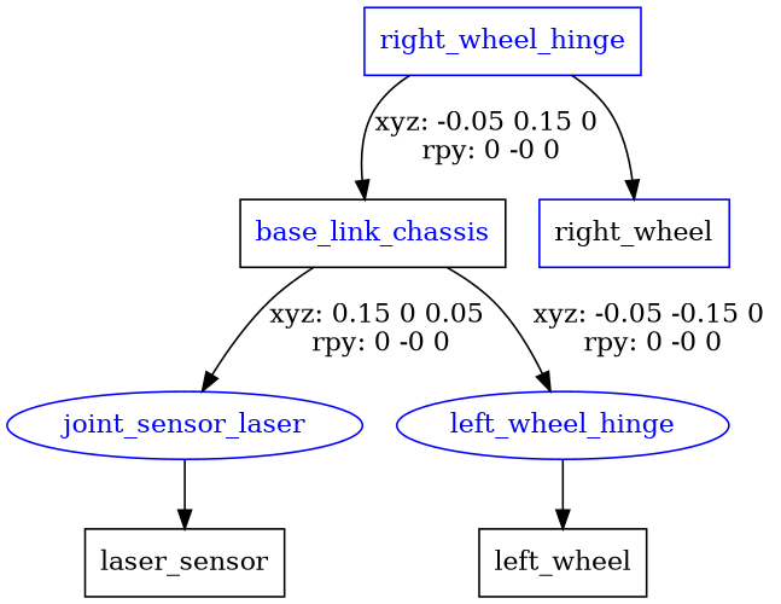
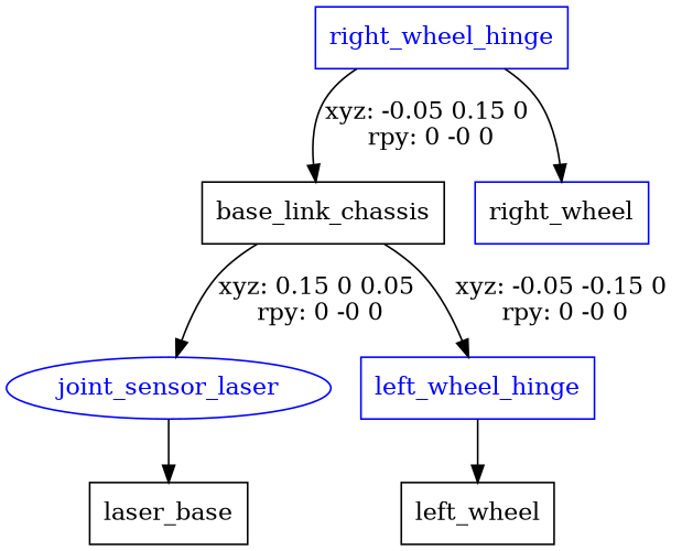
  digraph {
    node [shape=box color=blue]
-   n1 [label=base_link_chassis fontcolor=blue color=""]
+   n1 [label=base_link_chassis color=""]
    joint_sensor_laser [fontcolor=blue shape=ellipse]
-   left_wheel_hinge [fontcolor=blue shape=ellipse]
-   n4 [label=laser_sensor color=""]
+   left_wheel_hinge [fontcolor=blue]
+   n4 [label=laser_base color=""]
    n5 [label=left_wheel color=""]
    right_wheel_hinge [fontcolor=blue]
    n7 [label=right_wheel]
    n1 -> joint_sensor_laser [label="xyz: 0.15 0 0.05 \nrpy: 0 -0 0"]
    n1 -> left_wheel_hinge [label="xyz: -0.05 -0.15 0 \nrpy: 0 -0 0"]
    joint_sensor_laser -> n4
    left_wheel_hinge -> n5
    right_wheel_hinge -> n1 [label="xyz: -0.05 0.15 0 \nrpy: 0 -0 0"]
    right_wheel_hinge -> n7
  }
